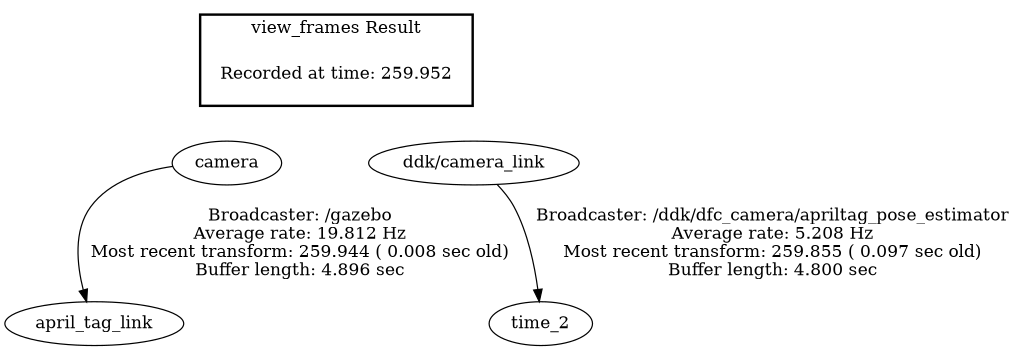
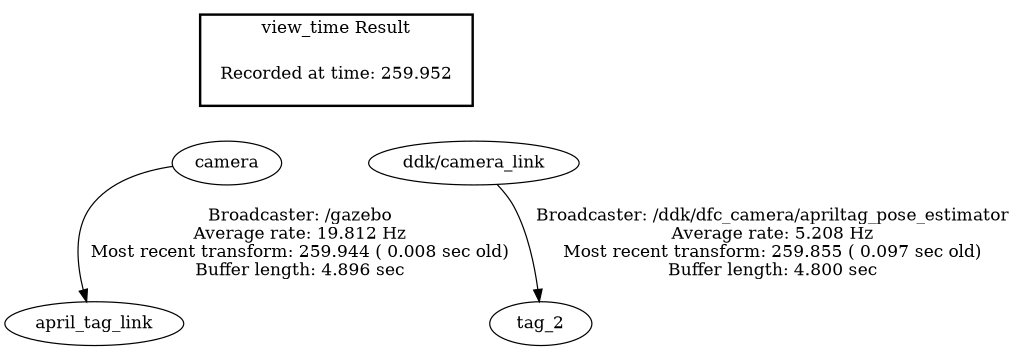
  digraph {
    "Recorded at time: 259.952" [shape=plaintext]
    n2 [label=camera]
    "ddk/camera_link"
    april_tag_link
-   tag_2 [label=time_2]
+   tag_2
    subgraph cluster_1 {
      color=black
-     label="view_frames Result"
+     label="view_time Result"
      style=bold
      "Recorded at time: 259.952"
    }
    "Recorded at time: 259.952" -> n2 [style=invis]
    "Recorded at time: 259.952" -> "ddk/camera_link" [style=invis]
    n2 -> april_tag_link [label="Broadcaster: /gazebo\nAverage rate: 19.812 Hz\nMost recent transform: 259.944 ( 0.008 sec old)\nBuffer length: 4.896 sec\n"]
    "ddk/camera_link" -> tag_2 [label="Broadcaster: /ddk/dfc_camera/apriltag_pose_estimator\nAverage rate: 5.208 Hz\nMost recent transform: 259.855 ( 0.097 sec old)\nBuffer length: 4.800 sec\n"]
  }
